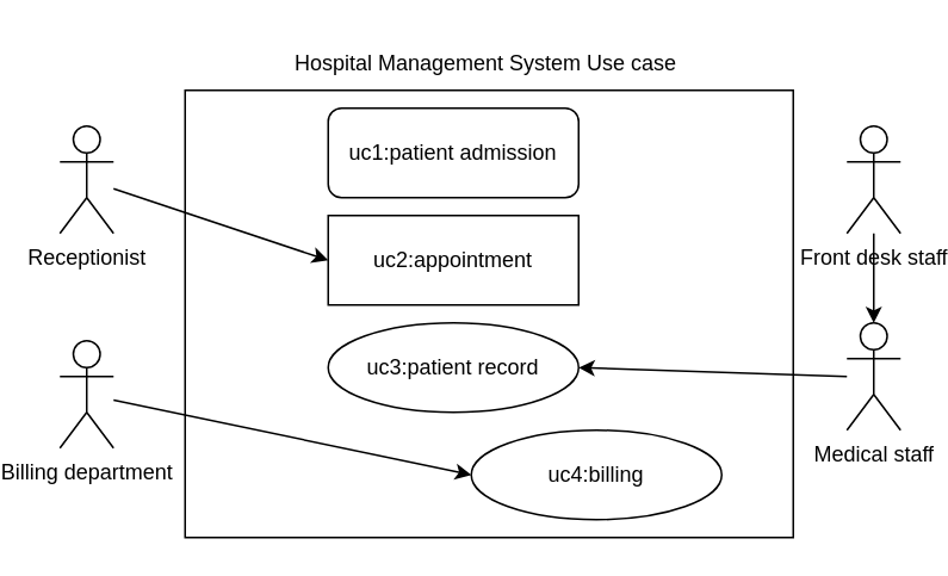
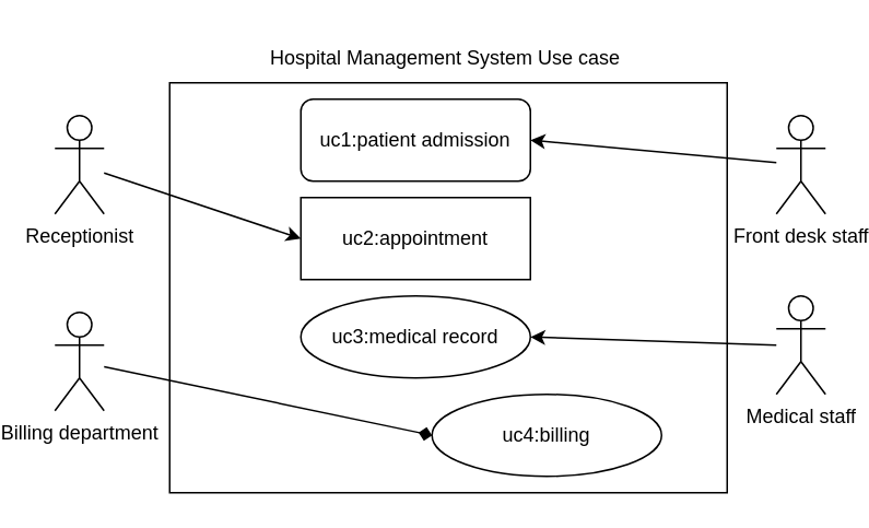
  <mxCell id="0" />
  <mxCell id="1" parent="0" />
  <mxCell id="2" value="Receptionist" style="shape=umlActor;verticalLabelPosition=bottom;verticalAlign=top;html=1;outlineConnect=0;" vertex="1" parent="1"><mxGeometry x="20" y="70" width="30" height="60" as="geometry" /></mxCell>
  <mxCell id="3" value="Front desk staff" style="shape=umlActor;verticalLabelPosition=bottom;verticalAlign=top;html=1;outlineConnect=0;" vertex="1" parent="1"><mxGeometry x="460" y="70" width="30" height="60" as="geometry" /></mxCell>
  <mxCell id="4" value="Medical staff" style="shape=umlActor;verticalLabelPosition=bottom;verticalAlign=top;html=1;outlineConnect=0;" vertex="1" parent="1"><mxGeometry x="460" y="180" width="30" height="60" as="geometry" /></mxCell>
  <mxCell id="5" value="" style="rounded=0;whiteSpace=wrap;html=1;" vertex="1" parent="1"><mxGeometry x="90" y="50" width="340" height="250" as="geometry" /></mxCell>
  <mxCell id="6" value="uc1:patient admission" style="whiteSpace=wrap;html=1;rounded=1;" vertex="1" parent="1"><mxGeometry x="170" y="60" width="140" height="50" as="geometry" /></mxCell>
  <mxCell id="7" value="uc2:appointment" style="whiteSpace=wrap;html=1;rounded=0;" vertex="1" parent="1"><mxGeometry x="170" y="120" width="140" height="50" as="geometry" /></mxCell>
- <mxCell id="8" value="uc3:patient record" style="ellipse;whiteSpace=wrap;html=1;" vertex="1" parent="1"><mxGeometry x="170" y="180" width="140" height="50" as="geometry" /></mxCell>
+ <mxCell id="8" value="uc3:medical record" style="ellipse;whiteSpace=wrap;html=1;" vertex="1" parent="1"><mxGeometry x="170" y="180" width="140" height="50" as="geometry" /></mxCell>
  <mxCell id="9" value="uc4:billing" style="ellipse;whiteSpace=wrap;html=1;" vertex="1" parent="1"><mxGeometry x="250" y="240" width="140" height="50" as="geometry" /></mxCell>
- <mxCell id="10" value="" style="endArrow=classic;html=1;" edge="1" parent="1" source="3" target="4"><mxGeometry width="50" height="50" relative="1" as="geometry"><mxPoint x="360" y="90" as="sourcePoint" /><mxPoint x="540" y="70" as="targetPoint" /></mxGeometry></mxCell>
+ <mxCell id="10" value="" style="endArrow=classic;html=1;entryX=1;entryY=0.5;entryDx=0;entryDy=0;" edge="1" parent="1" source="3" target="6"><mxGeometry width="50" height="50" relative="1" as="geometry"><mxPoint x="360" y="90" as="sourcePoint" /><mxPoint x="540" y="70" as="targetPoint" /></mxGeometry></mxCell>
  <mxCell id="11" value="Billing department" style="shape=umlActor;verticalLabelPosition=bottom;verticalAlign=top;html=1;outlineConnect=0;" vertex="1" parent="1"><mxGeometry x="20" y="190" width="30" height="60" as="geometry" /></mxCell>
  <mxCell id="12" value="" style="endArrow=classic;html=1;entryX=0;entryY=0.5;entryDx=0;entryDy=0;" edge="1" parent="1" source="2" target="7"><mxGeometry width="50" height="50" relative="1" as="geometry"><mxPoint x="230" y="180" as="sourcePoint" /><mxPoint x="280" y="130" as="targetPoint" /></mxGeometry></mxCell>
  <mxCell id="13" value="" style="endArrow=classic;html=1;entryX=1;entryY=0.5;entryDx=0;entryDy=0;" edge="1" parent="1" target="8"><mxGeometry width="50" height="50" relative="1" as="geometry"><mxPoint x="460" y="210" as="sourcePoint" /><mxPoint x="500" y="160" as="targetPoint" /></mxGeometry></mxCell>
- <mxCell id="14" value="" style="endArrow=classic;html=1;entryX=0;entryY=0.5;entryDx=0;entryDy=0;" edge="1" parent="1" source="11" target="9"><mxGeometry width="50" height="50" relative="1" as="geometry"><mxPoint x="170" y="240" as="sourcePoint" /><mxPoint x="220" y="190" as="targetPoint" /></mxGeometry></mxCell>
+ <mxCell id="14" value="" style="endArrow=diamond;html=1;entryX=0;entryY=0.5;entryDx=0;entryDy=0;" edge="1" parent="1" source="11" target="9"><mxGeometry width="50" height="50" relative="1" as="geometry"><mxPoint x="170" y="240" as="sourcePoint" /><mxPoint x="220" y="190" as="targetPoint" /></mxGeometry></mxCell>
  <mxCell id="15" value="Hospital Management System Use case&amp;nbsp;" style="text;html=1;strokeColor=none;fillColor=none;align=center;verticalAlign=middle;whiteSpace=wrap;rounded=0;" vertex="1" parent="1"><mxGeometry x="145" width="230" height="30" as="geometry" y="20" /></mxCell>
